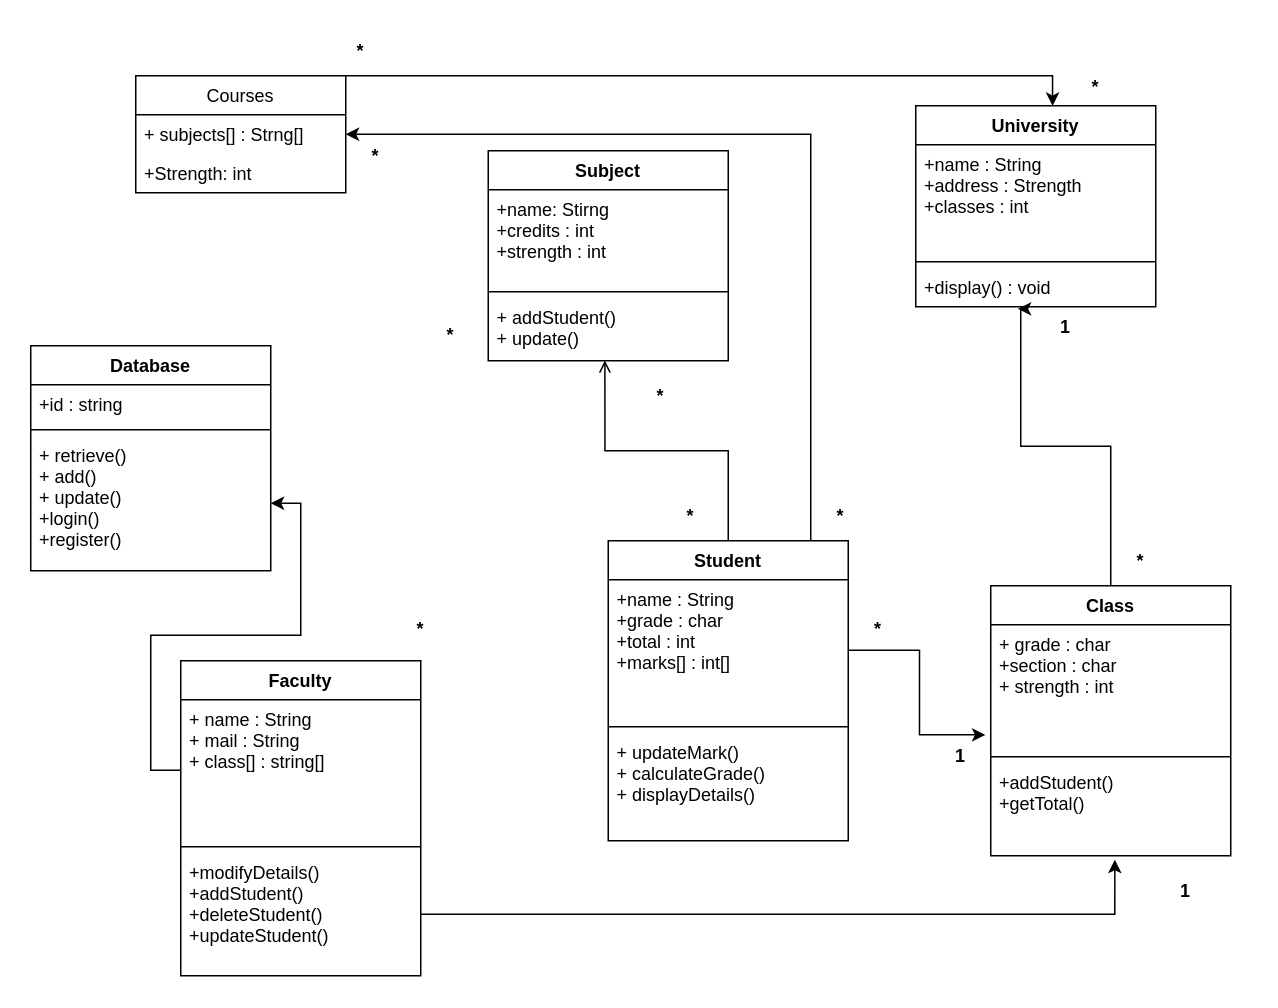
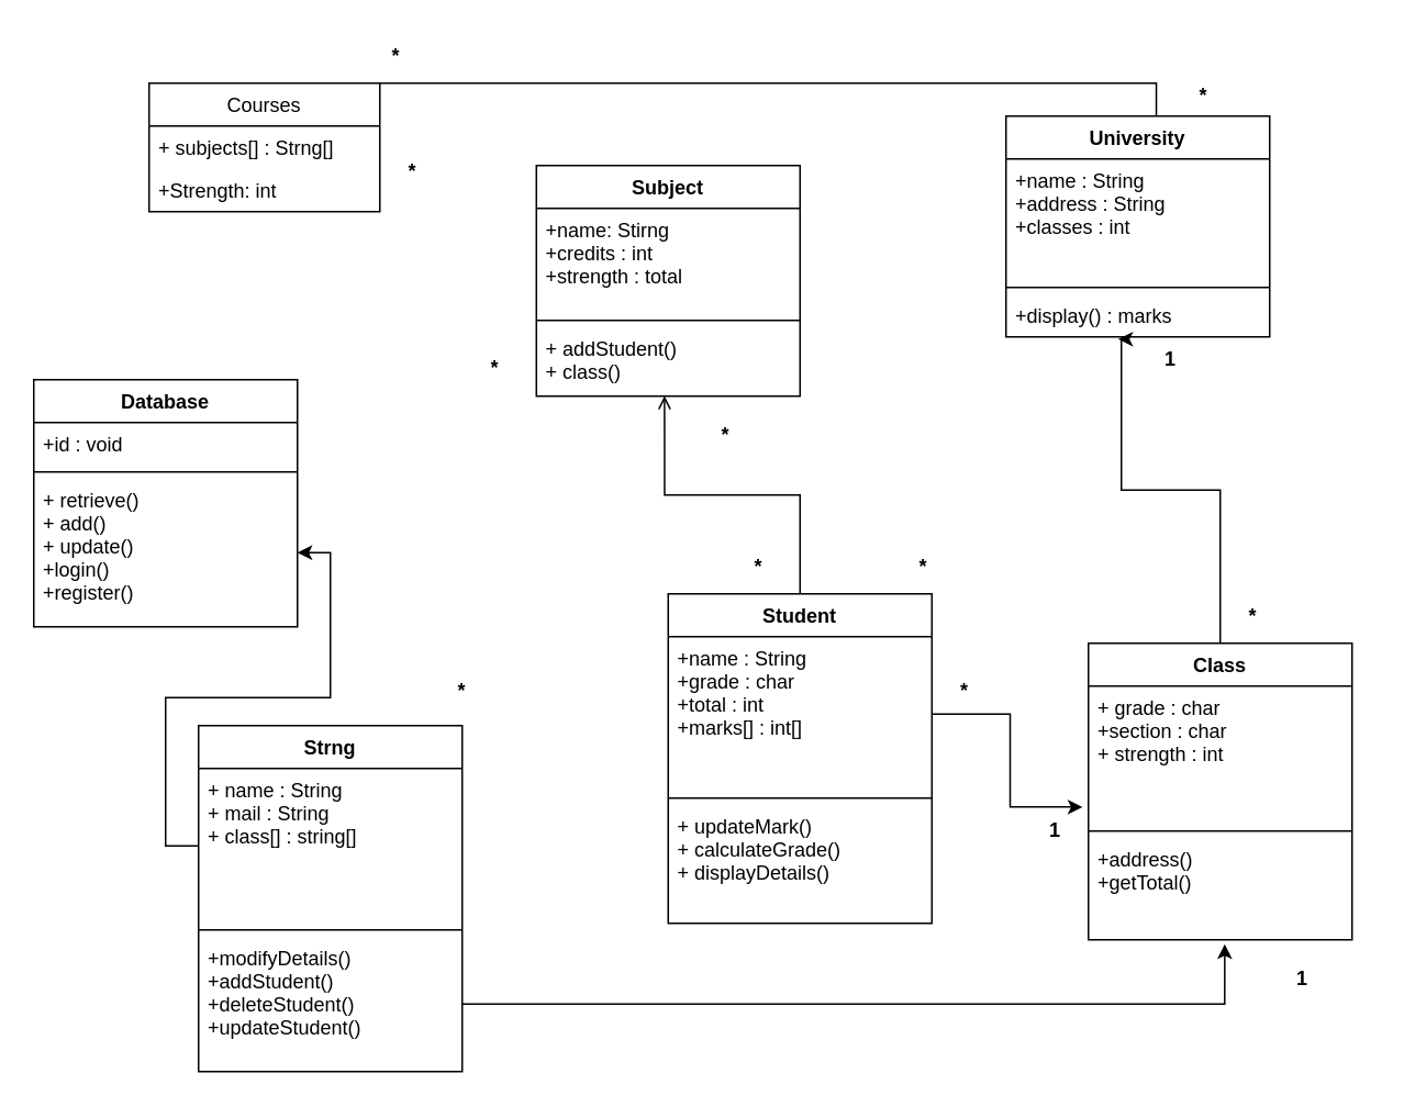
  <mxCell id="0" />
  <mxCell id="1" parent="0" />
  <mxCell id="2" style="edgeStyle=orthogonalEdgeStyle;rounded=0;orthogonalLoop=1;jettySize=auto;html=1;exitX=0.5;exitY=0;exitDx=0;exitDy=0;entryX=0.486;entryY=0.995;entryDx=0;entryDy=0;entryPerimeter=0;endArrow=open;" edge="1" parent="1" source="4" target="24"><mxGeometry relative="1" as="geometry" /></mxCell>
- <mxCell id="3" style="edgeStyle=orthogonalEdgeStyle;rounded=0;orthogonalLoop=1;jettySize=auto;html=1;entryX=1;entryY=0.5;entryDx=0;entryDy=0;" edge="1" parent="1" source="4" target="34"><mxGeometry relative="1" as="geometry"><Array as="points"><mxPoint x="540" y="89" /></Array></mxGeometry></mxCell>
  <mxCell id="4" value="Student" style="swimlane;fontStyle=1;align=center;verticalAlign=top;childLayout=stackLayout;horizontal=1;startSize=26;horizontalStack=0;resizeParent=1;resizeParentMax=0;resizeLast=0;collapsible=1;marginBottom=0;" vertex="1" parent="1"><mxGeometry x="405" y="360" width="160" height="200" as="geometry" /></mxCell>
  <mxCell id="5" value="+name : String&#10;+grade : char&#10;+total : int&#10;+marks[] : int[]" style="text;strokeColor=none;fillColor=none;align=left;verticalAlign=top;spacingLeft=4;spacingRight=4;overflow=hidden;rotatable=0;points=[[0,0.5],[1,0.5]];portConstraint=eastwest;" vertex="1" parent="4"><mxGeometry y="26" width="160" height="94" as="geometry" /></mxCell>
  <mxCell id="6" value="" style="line;strokeWidth=1;fillColor=none;align=left;verticalAlign=middle;spacingTop=-1;spacingLeft=3;spacingRight=3;rotatable=0;labelPosition=right;points=[];portConstraint=eastwest;" vertex="1" parent="4"><mxGeometry y="120" width="160" height="8" as="geometry" /></mxCell>
  <mxCell id="7" value="+ updateMark()&#10;+ calculateGrade()&#10;+ displayDetails()" style="text;strokeColor=none;fillColor=none;align=left;verticalAlign=top;spacingLeft=4;spacingRight=4;overflow=hidden;rotatable=0;points=[[0,0.5],[1,0.5]];portConstraint=eastwest;" vertex="1" parent="4"><mxGeometry y="128" width="160" height="72" as="geometry" /></mxCell>
- <mxCell id="8" value="Faculty" style="swimlane;fontStyle=1;align=center;verticalAlign=top;childLayout=stackLayout;horizontal=1;startSize=26;horizontalStack=0;resizeParent=1;resizeParentMax=0;resizeLast=0;collapsible=1;marginBottom=0;" vertex="1" parent="1"><mxGeometry x="120" y="440" width="160" height="210" as="geometry" /></mxCell>
+ <mxCell id="8" value="Strng" style="swimlane;fontStyle=1;align=center;verticalAlign=top;childLayout=stackLayout;horizontal=1;startSize=26;horizontalStack=0;resizeParent=1;resizeParentMax=0;resizeLast=0;collapsible=1;marginBottom=0;" vertex="1" parent="1"><mxGeometry x="120" y="440" width="160" height="210" as="geometry" /></mxCell>
  <mxCell id="9" value="+ name : String&#10;+ mail : String&#10;+ class[] : string[]&#10;" style="text;strokeColor=none;fillColor=none;align=left;verticalAlign=top;spacingLeft=4;spacingRight=4;overflow=hidden;rotatable=0;points=[[0,0.5],[1,0.5]];portConstraint=eastwest;" vertex="1" parent="8"><mxGeometry y="26" width="160" height="94" as="geometry" /></mxCell>
  <mxCell id="10" value="" style="line;strokeWidth=1;fillColor=none;align=left;verticalAlign=middle;spacingTop=-1;spacingLeft=3;spacingRight=3;rotatable=0;labelPosition=right;points=[];portConstraint=eastwest;" vertex="1" parent="8"><mxGeometry y="120" width="160" height="8" as="geometry" /></mxCell>
  <mxCell id="11" value="+modifyDetails()&#10;+addStudent()&#10;+deleteStudent()&#10;+updateStudent()" style="text;strokeColor=none;fillColor=none;align=left;verticalAlign=top;spacingLeft=4;spacingRight=4;overflow=hidden;rotatable=0;points=[[0,0.5],[1,0.5]];portConstraint=eastwest;" vertex="1" parent="8"><mxGeometry y="128" width="160" height="82" as="geometry" /></mxCell>
  <mxCell id="12" style="edgeStyle=orthogonalEdgeStyle;rounded=0;orthogonalLoop=1;jettySize=auto;html=1;exitX=0.5;exitY=0;exitDx=0;exitDy=0;entryX=0.425;entryY=1.054;entryDx=0;entryDy=0;entryPerimeter=0;" edge="1" parent="1" source="13" target="20"><mxGeometry relative="1" as="geometry"><Array as="points"><mxPoint x="740" y="297" /><mxPoint x="680" y="297" /><mxPoint x="680" y="205" /></Array></mxGeometry></mxCell>
  <mxCell id="13" value="Class" style="swimlane;fontStyle=1;align=center;verticalAlign=top;childLayout=stackLayout;horizontal=1;startSize=26;horizontalStack=0;resizeParent=1;resizeParentMax=0;resizeLast=0;collapsible=1;marginBottom=0;" vertex="1" parent="1"><mxGeometry x="660" y="390" width="160" height="180" as="geometry" /></mxCell>
  <mxCell id="14" value="+ grade : char&#10;+section : char&#10;+ strength : int&#10;" style="text;strokeColor=none;fillColor=none;align=left;verticalAlign=top;spacingLeft=4;spacingRight=4;overflow=hidden;rotatable=0;points=[[0,0.5],[1,0.5]];portConstraint=eastwest;" vertex="1" parent="13"><mxGeometry y="26" width="160" height="84" as="geometry" /></mxCell>
  <mxCell id="15" value="" style="line;strokeWidth=1;fillColor=none;align=left;verticalAlign=middle;spacingTop=-1;spacingLeft=3;spacingRight=3;rotatable=0;labelPosition=right;points=[];portConstraint=eastwest;" vertex="1" parent="13"><mxGeometry y="110" width="160" height="8" as="geometry" /></mxCell>
- <mxCell id="16" value="+addStudent()&#10;+getTotal()" style="text;strokeColor=none;fillColor=none;align=left;verticalAlign=top;spacingLeft=4;spacingRight=4;overflow=hidden;rotatable=0;points=[[0,0.5],[1,0.5]];portConstraint=eastwest;" vertex="1" parent="13"><mxGeometry y="118" width="160" height="62" as="geometry" /></mxCell>
+ <mxCell id="16" value="+address()&#10;+getTotal()" style="text;strokeColor=none;fillColor=none;align=left;verticalAlign=top;spacingLeft=4;spacingRight=4;overflow=hidden;rotatable=0;points=[[0,0.5],[1,0.5]];portConstraint=eastwest;" vertex="1" parent="13"><mxGeometry y="118" width="160" height="62" as="geometry" /></mxCell>
  <mxCell id="17" value="University" style="swimlane;fontStyle=1;align=center;verticalAlign=top;childLayout=stackLayout;horizontal=1;startSize=26;horizontalStack=0;resizeParent=1;resizeParentMax=0;resizeLast=0;collapsible=1;marginBottom=0;" vertex="1" parent="1"><mxGeometry x="610" y="70" width="160" height="134" as="geometry" /></mxCell>
- <mxCell id="18" value="+name : String&#10;+address : Strength&#10;+classes : int" style="text;strokeColor=none;fillColor=none;align=left;verticalAlign=top;spacingLeft=4;spacingRight=4;overflow=hidden;rotatable=0;points=[[0,0.5],[1,0.5]];portConstraint=eastwest;" vertex="1" parent="17"><mxGeometry y="26" width="160" height="74" as="geometry" /></mxCell>
+ <mxCell id="18" value="+name : String&#10;+address : String&#10;+classes : int" style="text;strokeColor=none;fillColor=none;align=left;verticalAlign=top;spacingLeft=4;spacingRight=4;overflow=hidden;rotatable=0;points=[[0,0.5],[1,0.5]];portConstraint=eastwest;" vertex="1" parent="17"><mxGeometry y="26" width="160" height="74" as="geometry" /></mxCell>
  <mxCell id="19" value="" style="line;strokeWidth=1;fillColor=none;align=left;verticalAlign=middle;spacingTop=-1;spacingLeft=3;spacingRight=3;rotatable=0;labelPosition=right;points=[];portConstraint=eastwest;" vertex="1" parent="17"><mxGeometry y="100" width="160" height="8" as="geometry" /></mxCell>
- <mxCell id="20" value="+display() : void" style="text;strokeColor=none;fillColor=none;align=left;verticalAlign=top;spacingLeft=4;spacingRight=4;overflow=hidden;rotatable=0;points=[[0,0.5],[1,0.5]];portConstraint=eastwest;" vertex="1" parent="17"><mxGeometry y="108" width="160" height="26" as="geometry" /></mxCell>
+ <mxCell id="20" value="+display() : marks" style="text;strokeColor=none;fillColor=none;align=left;verticalAlign=top;spacingLeft=4;spacingRight=4;overflow=hidden;rotatable=0;points=[[0,0.5],[1,0.5]];portConstraint=eastwest;" vertex="1" parent="17"><mxGeometry y="108" width="160" height="26" as="geometry" /></mxCell>
  <mxCell id="21" value="Subject" style="swimlane;fontStyle=1;align=center;verticalAlign=top;childLayout=stackLayout;horizontal=1;startSize=26;horizontalStack=0;resizeParent=1;resizeParentMax=0;resizeLast=0;collapsible=1;marginBottom=0;" vertex="1" parent="1"><mxGeometry x="325" y="100" width="160" height="140" as="geometry" /></mxCell>
- <mxCell id="22" value="+name: Stirng&#10;+credits : int&#10;+strength : int" style="text;strokeColor=none;fillColor=none;align=left;verticalAlign=top;spacingLeft=4;spacingRight=4;overflow=hidden;rotatable=0;points=[[0,0.5],[1,0.5]];portConstraint=eastwest;" vertex="1" parent="21"><mxGeometry y="26" width="160" height="64" as="geometry" /></mxCell>
+ <mxCell id="22" value="+name: Stirng&#10;+credits : int&#10;+strength : total" style="text;strokeColor=none;fillColor=none;align=left;verticalAlign=top;spacingLeft=4;spacingRight=4;overflow=hidden;rotatable=0;points=[[0,0.5],[1,0.5]];portConstraint=eastwest;" vertex="1" parent="21"><mxGeometry y="26" width="160" height="64" as="geometry" /></mxCell>
  <mxCell id="23" value="" style="line;strokeWidth=1;fillColor=none;align=left;verticalAlign=middle;spacingTop=-1;spacingLeft=3;spacingRight=3;rotatable=0;labelPosition=right;points=[];portConstraint=eastwest;" vertex="1" parent="21"><mxGeometry y="90" width="160" height="8" as="geometry" /></mxCell>
- <mxCell id="24" value="+ addStudent()&#10;+ update()" style="text;strokeColor=none;fillColor=none;align=left;verticalAlign=top;spacingLeft=4;spacingRight=4;overflow=hidden;rotatable=0;points=[[0,0.5],[1,0.5]];portConstraint=eastwest;" vertex="1" parent="21"><mxGeometry y="98" width="160" height="42" as="geometry" /></mxCell>
+ <mxCell id="24" value="+ addStudent()&#10;+ class()" style="text;strokeColor=none;fillColor=none;align=left;verticalAlign=top;spacingLeft=4;spacingRight=4;overflow=hidden;rotatable=0;points=[[0,0.5],[1,0.5]];portConstraint=eastwest;" vertex="1" parent="21"><mxGeometry y="98" width="160" height="42" as="geometry" /></mxCell>
  <mxCell id="25" value="Database" style="swimlane;fontStyle=1;align=center;verticalAlign=top;childLayout=stackLayout;horizontal=1;startSize=26;horizontalStack=0;resizeParent=1;resizeParentMax=0;resizeLast=0;collapsible=1;marginBottom=0;" vertex="1" parent="1"><mxGeometry x="20" y="230" width="160" height="150" as="geometry" /></mxCell>
- <mxCell id="26" value="+id : string" style="text;strokeColor=none;fillColor=none;align=left;verticalAlign=top;spacingLeft=4;spacingRight=4;overflow=hidden;rotatable=0;points=[[0,0.5],[1,0.5]];portConstraint=eastwest;" vertex="1" parent="25"><mxGeometry y="26" width="160" height="26" as="geometry" /></mxCell>
+ <mxCell id="26" value="+id : void" style="text;strokeColor=none;fillColor=none;align=left;verticalAlign=top;spacingLeft=4;spacingRight=4;overflow=hidden;rotatable=0;points=[[0,0.5],[1,0.5]];portConstraint=eastwest;" vertex="1" parent="25"><mxGeometry y="26" width="160" height="26" as="geometry" /></mxCell>
  <mxCell id="27" value="" style="line;strokeWidth=1;fillColor=none;align=left;verticalAlign=middle;spacingTop=-1;spacingLeft=3;spacingRight=3;rotatable=0;labelPosition=right;points=[];portConstraint=eastwest;" vertex="1" parent="25"><mxGeometry y="52" width="160" height="8" as="geometry" /></mxCell>
  <mxCell id="28" value="+ retrieve()&#10;+ add()&#10;+ update()&#10;+login()&#10;+register()" style="text;strokeColor=none;fillColor=none;align=left;verticalAlign=top;spacingLeft=4;spacingRight=4;overflow=hidden;rotatable=0;points=[[0,0.5],[1,0.5]];portConstraint=eastwest;" vertex="1" parent="25"><mxGeometry y="60" width="160" height="90" as="geometry" /></mxCell>
  <mxCell id="29" style="edgeStyle=orthogonalEdgeStyle;rounded=0;orthogonalLoop=1;jettySize=auto;html=1;" edge="1" parent="1" source="9" target="28"><mxGeometry relative="1" as="geometry" /></mxCell>
  <mxCell id="30" style="edgeStyle=orthogonalEdgeStyle;rounded=0;orthogonalLoop=1;jettySize=auto;html=1;entryX=0.517;entryY=1.042;entryDx=0;entryDy=0;entryPerimeter=0;" edge="1" parent="1" source="11" target="16"><mxGeometry relative="1" as="geometry"><Array as="points"><mxPoint x="743" y="609" /></Array></mxGeometry></mxCell>
  <mxCell id="31" style="edgeStyle=orthogonalEdgeStyle;rounded=0;orthogonalLoop=1;jettySize=auto;html=1;entryX=-0.022;entryY=0.874;entryDx=0;entryDy=0;entryPerimeter=0;" edge="1" parent="1" source="5" target="14"><mxGeometry relative="1" as="geometry" /></mxCell>
- <mxCell id="32" style="edgeStyle=orthogonalEdgeStyle;rounded=0;orthogonalLoop=1;jettySize=auto;html=1;entryX=0.57;entryY=0.001;entryDx=0;entryDy=0;entryPerimeter=0;" edge="1" parent="1" source="33" target="17"><mxGeometry relative="1" as="geometry"><Array as="points"><mxPoint x="701" y="50" /></Array></mxGeometry></mxCell>
+ <mxCell id="32" style="edgeStyle=orthogonalEdgeStyle;rounded=0;orthogonalLoop=1;jettySize=auto;html=1;entryX=0.57;entryY=0.001;entryDx=0;entryDy=0;entryPerimeter=0;endArrow=none;" edge="1" parent="1" source="33" target="17"><mxGeometry relative="1" as="geometry"><Array as="points"><mxPoint x="701" y="50" /></Array></mxGeometry></mxCell>
  <mxCell id="33" value="Courses" style="swimlane;fontStyle=0;childLayout=stackLayout;horizontal=1;startSize=26;fillColor=none;horizontalStack=0;resizeParent=1;resizeParentMax=0;resizeLast=0;collapsible=1;marginBottom=0;" vertex="1" parent="1"><mxGeometry x="90" y="50" width="140" height="78" as="geometry" /></mxCell>
  <mxCell id="34" value="+ subjects[] : Strng[]" style="text;strokeColor=none;fillColor=none;align=left;verticalAlign=top;spacingLeft=4;spacingRight=4;overflow=hidden;rotatable=0;points=[[0,0.5],[1,0.5]];portConstraint=eastwest;" vertex="1" parent="33"><mxGeometry y="26" width="140" height="26" as="geometry" /></mxCell>
  <mxCell id="35" value="+Strength: int" style="text;strokeColor=none;fillColor=none;align=left;verticalAlign=top;spacingLeft=4;spacingRight=4;overflow=hidden;rotatable=0;points=[[0,0.5],[1,0.5]];portConstraint=eastwest;" vertex="1" parent="33"><mxGeometry y="52" width="140" height="26" as="geometry" /></mxCell>
  <mxCell id="36" value="1" style="text;align=center;fontStyle=1;verticalAlign=middle;spacingLeft=3;spacingRight=3;strokeColor=none;rotatable=0;points=[[0,0.5],[1,0.5]];portConstraint=eastwest;" vertex="1" parent="1"><mxGeometry x="750" y="580" width="80" height="26" as="geometry" /></mxCell>
  <mxCell id="37" value="*" style="text;align=center;fontStyle=1;verticalAlign=middle;spacingLeft=3;spacingRight=3;strokeColor=none;rotatable=0;points=[[0,0.5],[1,0.5]];portConstraint=eastwest;" vertex="1" parent="1"><mxGeometry x="740" y="360" width="40" height="26" as="geometry" /></mxCell>
  <mxCell id="38" value="*" style="text;align=center;fontStyle=1;verticalAlign=middle;spacingLeft=3;spacingRight=3;strokeColor=none;rotatable=0;points=[[0,0.5],[1,0.5]];portConstraint=eastwest;" vertex="1" parent="1"><mxGeometry x="565" y="410" width="40" height="16" as="geometry" /></mxCell>
  <mxCell id="39" value="1" style="text;align=center;fontStyle=1;verticalAlign=middle;spacingLeft=3;spacingRight=3;strokeColor=none;rotatable=0;points=[[0,0.5],[1,0.5]];portConstraint=eastwest;" vertex="1" parent="1"><mxGeometry x="620" y="490" width="40" height="26" as="geometry" /></mxCell>
  <mxCell id="40" value="1" style="text;align=center;fontStyle=1;verticalAlign=middle;spacingLeft=3;spacingRight=3;strokeColor=none;rotatable=0;points=[[0,0.5],[1,0.5]];portConstraint=eastwest;" vertex="1" parent="1"><mxGeometry x="690" y="204" width="40" height="26" as="geometry" /></mxCell>
  <mxCell id="41" value="*" style="text;align=center;fontStyle=1;verticalAlign=middle;spacingLeft=3;spacingRight=3;strokeColor=none;rotatable=0;points=[[0,0.5],[1,0.5]];portConstraint=eastwest;" vertex="1" parent="1"><mxGeometry x="440" y="330" width="40" height="26" as="geometry" /></mxCell>
  <mxCell id="42" value="*" style="text;align=center;fontStyle=1;verticalAlign=middle;spacingLeft=3;spacingRight=3;strokeColor=none;rotatable=0;points=[[0,0.5],[1,0.5]];portConstraint=eastwest;" vertex="1" parent="1"><mxGeometry x="420" y="250" width="40" height="26" as="geometry" /></mxCell>
  <mxCell id="43" value="*" style="text;align=center;fontStyle=1;verticalAlign=middle;spacingLeft=3;spacingRight=3;strokeColor=none;rotatable=0;points=[[0,0.5],[1,0.5]];portConstraint=eastwest;" vertex="1" parent="1"><mxGeometry x="540" y="330" width="40" height="26" as="geometry" /></mxCell>
  <mxCell id="44" value="*" style="text;align=center;fontStyle=1;verticalAlign=middle;spacingLeft=3;spacingRight=3;strokeColor=none;rotatable=0;points=[[0,0.5],[1,0.5]];portConstraint=eastwest;" vertex="1" parent="1"><mxGeometry x="230" y="90" width="40" height="26" as="geometry" /></mxCell>
  <mxCell id="45" value="*" style="text;align=center;fontStyle=1;verticalAlign=middle;spacingLeft=3;spacingRight=3;strokeColor=none;rotatable=0;points=[[0,0.5],[1,0.5]];portConstraint=eastwest;" vertex="1" parent="1"><mxGeometry x="220" y="20" width="40" height="26" as="geometry" /></mxCell>
  <mxCell id="46" value="*" style="text;align=center;fontStyle=1;verticalAlign=middle;spacingLeft=3;spacingRight=3;strokeColor=none;rotatable=0;points=[[0,0.5],[1,0.5]];portConstraint=eastwest;" vertex="1" parent="1"><mxGeometry x="710" y="44" width="40" height="26" as="geometry" /></mxCell>
  <mxCell id="47" value="*" style="text;align=center;fontStyle=1;verticalAlign=middle;spacingLeft=3;spacingRight=3;strokeColor=none;rotatable=0;points=[[0,0.5],[1,0.5]];portConstraint=eastwest;" vertex="1" parent="1"><mxGeometry x="260" y="405" width="40" height="26" as="geometry" /></mxCell>
  <mxCell id="48" value="*" style="text;align=center;fontStyle=1;verticalAlign=middle;spacingLeft=3;spacingRight=3;strokeColor=none;rotatable=0;points=[[0,0.5],[1,0.5]];portConstraint=eastwest;" vertex="1" parent="1"><mxGeometry x="280" y="204" width="40" height="36" as="geometry" /></mxCell>
